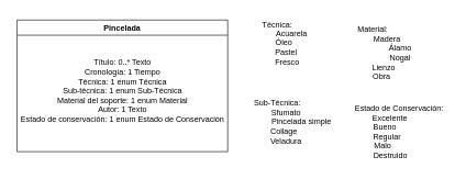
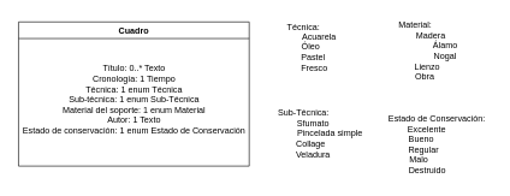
  <mxCell id="0" />
  <mxCell id="1" parent="0" />
- <mxCell id="2" value="Pincelada" style="swimlane;whiteSpace=wrap;html=1;" vertex="1" parent="1"><mxGeometry x="25" y="30" width="320" height="200" as="geometry" /></mxCell>
+ <mxCell id="2" value="Cuadro" style="swimlane;whiteSpace=wrap;html=1;" vertex="1" parent="1"><mxGeometry x="25" y="30" width="320" height="200" as="geometry" /></mxCell>
  <mxCell id="3" value="Título: 0..* Texto&lt;br/&gt;Cronología: 1 Tiempo&lt;br/&gt;Técnica: 1 enum Técnica&lt;br/&gt;Sub-técnica: 1 enum Sub-Técnica&lt;br/&gt;Material del soporte: 1 enum Material&lt;br/&gt;Autor: 1 Texto&lt;br/&gt;Estado de conservación: 1 enum Estado de Conservación&lt;br&gt;&amp;nbsp;" style="text;html=1;align=center;verticalAlign=middle;resizable=0;points=[];autosize=1;strokeColor=none;fillColor=none;" vertex="1" parent="2"><mxGeometry x="-5" y="50" width="330" height="130" as="geometry" /></mxCell>
  <mxCell id="4" value="Técnica:&lt;br&gt;&amp;nbsp; &amp;nbsp; &amp;nbsp; &amp;nbsp; &amp;nbsp; &amp;nbsp; &amp;nbsp;Acuarela&lt;br&gt;&amp;nbsp; &amp;nbsp; &amp;nbsp; Óleo&lt;br&gt;&amp;nbsp; &amp;nbsp; &amp;nbsp; &amp;nbsp; Pastel&lt;br&gt;&amp;nbsp; &amp;nbsp; &amp;nbsp; &amp;nbsp; &amp;nbsp;Fresco" style="text;html=1;align=center;verticalAlign=middle;resizable=0;points=[];autosize=1;strokeColor=none;fillColor=none;" vertex="1" parent="1"><mxGeometry x="365" y="20" width="110" height="90" as="geometry" /></mxCell>
- <mxCell id="5" value="Material:&lt;br&gt;&amp;nbsp; &amp;nbsp; &amp;nbsp; &amp;nbsp; &amp;nbsp; &amp;nbsp; &amp;nbsp;Madera&lt;br&gt;&amp;nbsp; &amp;nbsp; &amp;nbsp; &amp;nbsp; &amp;nbsp; &amp;nbsp; &amp;nbsp; &amp;nbsp; &amp;nbsp; &amp;nbsp; &amp;nbsp; &amp;nbsp; &amp;nbsp;Álamo&lt;br&gt;&amp;nbsp; &amp;nbsp; &amp;nbsp; &amp;nbsp; &amp;nbsp; &amp;nbsp; &amp;nbsp; &amp;nbsp; &amp;nbsp; &amp;nbsp; &amp;nbsp; &amp;nbsp; &amp;nbsp;Nogal&lt;br&gt;&amp;nbsp; &amp;nbsp; &amp;nbsp; &amp;nbsp; &amp;nbsp; Lienzo&lt;br&gt;&amp;nbsp; &amp;nbsp; &amp;nbsp; &amp;nbsp; Obra" style="text;html=1;align=center;verticalAlign=middle;resizable=0;points=[];autosize=1;strokeColor=none;fillColor=none;" vertex="1" parent="1"><mxGeometry x="495" y="30" width="140" height="100" as="geometry" /></mxCell>
+ <mxCell id="5" value="Material:&lt;br&gt;&amp;nbsp; &amp;nbsp; &amp;nbsp; &amp;nbsp; &amp;nbsp; &amp;nbsp; &amp;nbsp;Madera&lt;br&gt;&amp;nbsp; &amp;nbsp; &amp;nbsp; &amp;nbsp; &amp;nbsp; &amp;nbsp; &amp;nbsp; &amp;nbsp; &amp;nbsp; &amp;nbsp; &amp;nbsp; &amp;nbsp; &amp;nbsp;Álamo&lt;br&gt;&amp;nbsp; &amp;nbsp; &amp;nbsp; &amp;nbsp; &amp;nbsp; &amp;nbsp; &amp;nbsp; &amp;nbsp; &amp;nbsp; &amp;nbsp; &amp;nbsp; &amp;nbsp; &amp;nbsp;Nogal&lt;br&gt;&amp;nbsp; &amp;nbsp; &amp;nbsp; &amp;nbsp; &amp;nbsp; Lienzo&lt;br&gt;&amp;nbsp; &amp;nbsp; &amp;nbsp; &amp;nbsp; Obra" style="text;html=1;align=center;verticalAlign=middle;resizable=0;points=[];autosize=1;strokeColor=none;fillColor=none;" vertex="1" parent="1"><mxGeometry x="505" y="20" width="140" height="100" as="geometry" /></mxCell>
  <mxCell id="6" value="Sub-Técnica:&lt;br&gt;&amp;nbsp; &amp;nbsp; &amp;nbsp; &amp;nbsp; Sfumato&lt;br&gt;&amp;nbsp; &amp;nbsp; &amp;nbsp; &amp;nbsp; &amp;nbsp; &amp;nbsp; &amp;nbsp; &amp;nbsp; &amp;nbsp; &amp;nbsp; &amp;nbsp; Pincelada simple&lt;br&gt;&amp;nbsp; &amp;nbsp; &amp;nbsp; Collage&lt;br&gt;&amp;nbsp; &amp;nbsp; &amp;nbsp; &amp;nbsp; Veladura" style="text;html=1;align=center;verticalAlign=middle;resizable=0;points=[];autosize=1;strokeColor=none;fillColor=none;" vertex="1" parent="1"><mxGeometry x="325" y="140" width="190" height="90" as="geometry" /></mxCell>
  <mxCell id="7" value="Estado de Conservación:&lt;br&gt;&lt;div style=&quot;text-align: left;&quot;&gt;&lt;span style=&quot;background-color: initial;&quot;&gt;&amp;nbsp; &amp;nbsp; &amp;nbsp; &amp;nbsp; Excelente&lt;/span&gt;&lt;/div&gt;Bueno&amp;nbsp; &amp;nbsp; &amp;nbsp; &amp;nbsp; &amp;nbsp; &amp;nbsp; &amp;nbsp;&lt;br&gt;Regular&amp;nbsp; &amp;nbsp; &amp;nbsp; &amp;nbsp; &amp;nbsp; &amp;nbsp;&lt;br&gt;Malo&amp;nbsp; &amp;nbsp; &amp;nbsp; &amp;nbsp; &amp;nbsp; &amp;nbsp; &amp;nbsp; &amp;nbsp;&lt;br&gt;Destruido&amp;nbsp; &amp;nbsp; &amp;nbsp; &amp;nbsp;&amp;nbsp;" style="text;html=1;align=center;verticalAlign=middle;resizable=0;points=[];autosize=1;strokeColor=none;fillColor=none;" vertex="1" parent="1"><mxGeometry x="525" y="150" width="160" height="100" as="geometry" /></mxCell>
